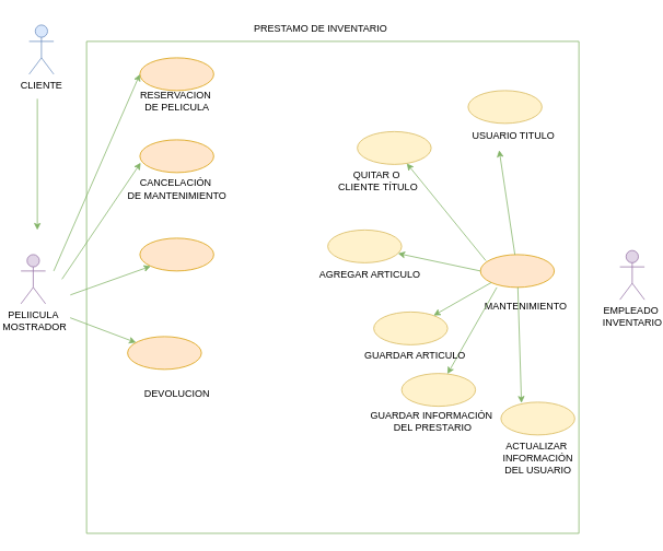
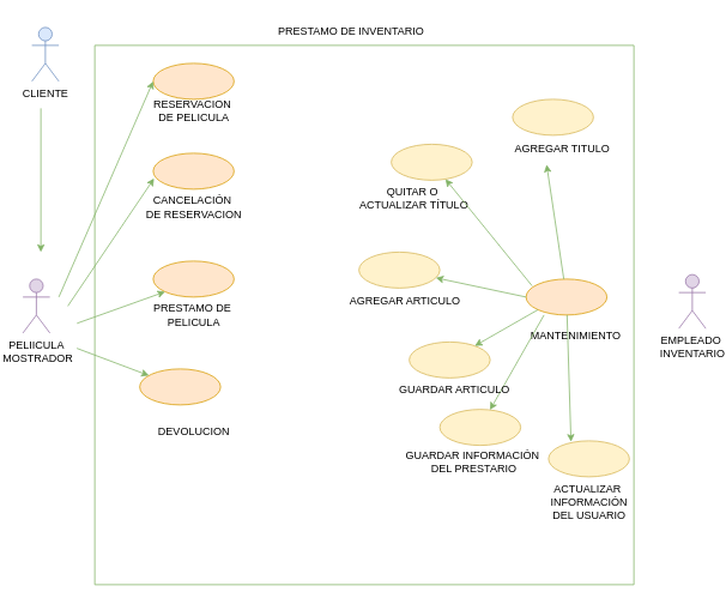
  <mxCell id="0" />
  <mxCell id="1" parent="0" />
  <mxCell id="2" value="EMPLEADO&amp;nbsp;&lt;div&gt;INVENTARIO&lt;/div&gt;" style="shape=umlActor;verticalLabelPosition=bottom;verticalAlign=top;html=1;outlineConnect=0;fillColor=#e1d5e7;strokeColor=#9673a6;" parent="1" vertex="1"><mxGeometry x="750" y="305" width="30" height="60" as="geometry" /></mxCell>
  <mxCell id="3" value="PELIICULA&lt;div&gt;&amp;nbsp;MOSTRADOR&lt;/div&gt;" style="shape=umlActor;verticalLabelPosition=bottom;verticalAlign=top;html=1;outlineConnect=0;fillColor=#e1d5e7;strokeColor=#9673a6;" parent="1" vertex="1"><mxGeometry x="20" y="310" width="30" height="60" as="geometry" /></mxCell>
  <mxCell id="4" value="" style="swimlane;startSize=0;fillColor=#d5e8d4;strokeColor=#82b366;" parent="1" vertex="1"><mxGeometry x="100" y="50" width="600" height="600" as="geometry" /></mxCell>
  <mxCell id="5" value="" style="ellipse;whiteSpace=wrap;html=1;fillColor=#ffe6cc;strokeColor=#d79b00;" parent="4" vertex="1"><mxGeometry x="480" y="260" width="90" height="40" as="geometry" /></mxCell>
  <mxCell id="6" value="" style="ellipse;whiteSpace=wrap;html=1;fillColor=#fff2cc;strokeColor=#d6b656;" parent="4" vertex="1"><mxGeometry x="465" y="60" width="90" height="40" as="geometry" /></mxCell>
  <mxCell id="7" value="" style="ellipse;whiteSpace=wrap;html=1;fillColor=#ffe6cc;strokeColor=#d79b00;" parent="4" vertex="1"><mxGeometry x="65" y="240" width="90" height="40" as="geometry" /></mxCell>
+ <mxCell id="8" value="PRESTAMO DE&amp;nbsp;&lt;div&gt;PELICULA&lt;/div&gt;" style="text;html=1;align=center;verticalAlign=middle;resizable=0;points=[];autosize=1;strokeColor=none;fillColor=none;" parent="4" vertex="1"><mxGeometry x="55" y="280" width="110" height="40" as="geometry" /></mxCell>
  <mxCell id="9" value="" style="ellipse;whiteSpace=wrap;html=1;fillColor=#ffe6cc;strokeColor=#d79b00;" parent="4" vertex="1"><mxGeometry x="50" y="360" width="90" height="40" as="geometry" /></mxCell>
  <mxCell id="10" value="&lt;font style=&quot;vertical-align: inherit;&quot;&gt;&lt;font style=&quot;vertical-align: inherit;&quot;&gt;&lt;font style=&quot;vertical-align: inherit;&quot;&gt;&lt;font style=&quot;vertical-align: inherit;&quot;&gt;AGREGAR ARTICULO&lt;/font&gt;&lt;/font&gt;&lt;/font&gt;&lt;/font&gt;" style="text;html=1;align=center;verticalAlign=middle;resizable=0;points=[];autosize=1;strokeColor=none;fillColor=none;" parent="4" vertex="1"><mxGeometry x="270" y="270" width="150" height="30" as="geometry" /></mxCell>
- <mxCell id="11" value="&lt;font style=&quot;vertical-align: inherit;&quot;&gt;&lt;font style=&quot;vertical-align: inherit;&quot;&gt;&lt;font style=&quot;vertical-align: inherit;&quot;&gt;&lt;font style=&quot;vertical-align: inherit;&quot;&gt;&lt;font style=&quot;vertical-align: inherit;&quot;&gt;&lt;font style=&quot;vertical-align: inherit;&quot;&gt;QUITAR O&amp;nbsp;&lt;/font&gt;&lt;/font&gt;&lt;/font&gt;&lt;/font&gt;&lt;/font&gt;&lt;/font&gt;&lt;div&gt;&lt;font style=&quot;vertical-align: inherit;&quot;&gt;&lt;font style=&quot;vertical-align: inherit;&quot;&gt;&lt;font style=&quot;vertical-align: inherit;&quot;&gt;&lt;font style=&quot;vertical-align: inherit;&quot;&gt;CLIENTE&amp;nbsp;&lt;/font&gt;&lt;/font&gt;&lt;/font&gt;&lt;/font&gt;&lt;span style=&quot;background-color: transparent; color: light-dark(rgb(0, 0, 0), rgb(255, 255, 255));&quot;&gt;&lt;font style=&quot;vertical-align: inherit;&quot;&gt;&lt;font style=&quot;vertical-align: inherit;&quot;&gt;TÍTULO&lt;/font&gt;&lt;/font&gt;&lt;/span&gt;&lt;/div&gt;" style="text;html=1;align=center;verticalAlign=middle;resizable=0;points=[];autosize=1;strokeColor=none;fillColor=none;" parent="4" vertex="1"><mxGeometry x="285" y="150" width="140" height="40" as="geometry" /></mxCell>
+ <mxCell id="11" value="&lt;font style=&quot;vertical-align: inherit;&quot;&gt;&lt;font style=&quot;vertical-align: inherit;&quot;&gt;&lt;font style=&quot;vertical-align: inherit;&quot;&gt;&lt;font style=&quot;vertical-align: inherit;&quot;&gt;&lt;font style=&quot;vertical-align: inherit;&quot;&gt;&lt;font style=&quot;vertical-align: inherit;&quot;&gt;QUITAR O&amp;nbsp;&lt;/font&gt;&lt;/font&gt;&lt;/font&gt;&lt;/font&gt;&lt;/font&gt;&lt;/font&gt;&lt;div&gt;&lt;font style=&quot;vertical-align: inherit;&quot;&gt;&lt;font style=&quot;vertical-align: inherit;&quot;&gt;&lt;font style=&quot;vertical-align: inherit;&quot;&gt;&lt;font style=&quot;vertical-align: inherit;&quot;&gt;ACTUALIZAR&amp;nbsp;&lt;/font&gt;&lt;/font&gt;&lt;/font&gt;&lt;/font&gt;&lt;span style=&quot;background-color: transparent; color: light-dark(rgb(0, 0, 0), rgb(255, 255, 255));&quot;&gt;&lt;font style=&quot;vertical-align: inherit;&quot;&gt;&lt;font style=&quot;vertical-align: inherit;&quot;&gt;TÍTULO&lt;/font&gt;&lt;/font&gt;&lt;/span&gt;&lt;/div&gt;" style="text;html=1;align=center;verticalAlign=middle;resizable=0;points=[];autosize=1;strokeColor=none;fillColor=none;" parent="4" vertex="1"><mxGeometry x="285" y="150" width="140" height="40" as="geometry" /></mxCell>
  <mxCell id="12" value="" style="ellipse;whiteSpace=wrap;html=1;fillColor=#fff2cc;strokeColor=#d6b656;" parent="4" vertex="1"><mxGeometry x="330" y="110" width="90" height="40" as="geometry" /></mxCell>
  <mxCell id="13" value="" style="ellipse;whiteSpace=wrap;html=1;fillColor=#fff2cc;strokeColor=#d6b656;" parent="4" vertex="1"><mxGeometry x="294" y="230" width="90" height="40" as="geometry" /></mxCell>
  <mxCell id="14" value="" style="ellipse;whiteSpace=wrap;html=1;fillColor=#fff2cc;strokeColor=#d6b656;" parent="4" vertex="1"><mxGeometry x="350" y="330" width="90" height="40" as="geometry" /></mxCell>
  <mxCell id="15" value="" style="endArrow=classic;html=1;rounded=0;fillColor=#d5e8d4;strokeColor=#82b366;entryX=0;entryY=1;entryDx=0;entryDy=0;" parent="4" target="7" edge="1"><mxGeometry width="50" height="50" relative="1" as="geometry"><mxPoint x="-19.76" y="309.22" as="sourcePoint" /><mxPoint x="50.0" y="336.782" as="targetPoint" /><Array as="points" /></mxGeometry></mxCell>
  <mxCell id="16" value="&lt;font style=&quot;vertical-align: inherit;&quot;&gt;&lt;font style=&quot;vertical-align: inherit;&quot;&gt;MANTENIMIENTO&lt;/font&gt;&lt;/font&gt;" style="text;html=1;align=center;verticalAlign=middle;resizable=0;points=[];autosize=1;strokeColor=none;fillColor=none;" parent="4" vertex="1"><mxGeometry x="475" y="308" width="120" height="30" as="geometry" /></mxCell>
- <mxCell id="17" value="&lt;font style=&quot;vertical-align: inherit;&quot;&gt;&lt;font style=&quot;vertical-align: inherit;&quot;&gt;&lt;font style=&quot;vertical-align: inherit;&quot;&gt;&lt;font style=&quot;vertical-align: inherit;&quot;&gt;CANCELACIÓN&amp;nbsp;&lt;/font&gt;&lt;/font&gt;&lt;/font&gt;&lt;/font&gt;&lt;div&gt;&lt;font style=&quot;vertical-align: inherit;&quot;&gt;&lt;font style=&quot;vertical-align: inherit;&quot;&gt;DE MANTENIMIENTO&lt;/font&gt;&lt;/font&gt;&lt;/div&gt;" style="text;html=1;align=center;verticalAlign=middle;resizable=0;points=[];autosize=1;strokeColor=none;fillColor=none;" parent="4" vertex="1"><mxGeometry x="45" y="160" width="130" height="40" as="geometry" /></mxCell>
+ <mxCell id="17" value="&lt;font style=&quot;vertical-align: inherit;&quot;&gt;&lt;font style=&quot;vertical-align: inherit;&quot;&gt;&lt;font style=&quot;vertical-align: inherit;&quot;&gt;&lt;font style=&quot;vertical-align: inherit;&quot;&gt;CANCELACIÓN&amp;nbsp;&lt;/font&gt;&lt;/font&gt;&lt;/font&gt;&lt;/font&gt;&lt;div&gt;&lt;font style=&quot;vertical-align: inherit;&quot;&gt;&lt;font style=&quot;vertical-align: inherit;&quot;&gt;DE RESERVACION&lt;/font&gt;&lt;/font&gt;&lt;/div&gt;" style="text;html=1;align=center;verticalAlign=middle;resizable=0;points=[];autosize=1;strokeColor=none;fillColor=none;" parent="4" vertex="1"><mxGeometry x="45" y="160" width="130" height="40" as="geometry" /></mxCell>
  <mxCell id="18" value="" style="ellipse;whiteSpace=wrap;html=1;fillColor=#fff2cc;strokeColor=#d6b656;" parent="4" vertex="1"><mxGeometry x="505" y="440" width="90" height="40" as="geometry" /></mxCell>
  <mxCell id="19" value="&lt;font style=&quot;vertical-align: inherit;&quot;&gt;&lt;font style=&quot;vertical-align: inherit;&quot;&gt;&lt;font style=&quot;vertical-align: inherit;&quot;&gt;&lt;font style=&quot;vertical-align: inherit;&quot;&gt;&lt;font style=&quot;vertical-align: inherit;&quot;&gt;&lt;font style=&quot;vertical-align: inherit;&quot;&gt;&lt;font style=&quot;vertical-align: inherit;&quot;&gt;&lt;font style=&quot;vertical-align: inherit;&quot;&gt;&lt;font style=&quot;vertical-align: inherit;&quot;&gt;&lt;font style=&quot;vertical-align: inherit;&quot;&gt;&lt;font style=&quot;vertical-align: inherit;&quot;&gt;&lt;font style=&quot;vertical-align: inherit;&quot;&gt;ACTUALIZAR&amp;nbsp;&lt;/font&gt;&lt;/font&gt;&lt;/font&gt;&lt;/font&gt;&lt;/font&gt;&lt;/font&gt;&lt;/font&gt;&lt;/font&gt;&lt;/font&gt;&lt;/font&gt;&lt;/font&gt;&lt;/font&gt;&lt;div&gt;&lt;font style=&quot;vertical-align: inherit;&quot;&gt;&lt;font style=&quot;vertical-align: inherit;&quot;&gt;&lt;font style=&quot;vertical-align: inherit;&quot;&gt;&lt;font style=&quot;vertical-align: inherit;&quot;&gt;&lt;font style=&quot;vertical-align: inherit;&quot;&gt;&lt;font style=&quot;vertical-align: inherit;&quot;&gt;&lt;font style=&quot;vertical-align: inherit;&quot;&gt;&lt;font style=&quot;vertical-align: inherit;&quot;&gt;&lt;font style=&quot;vertical-align: inherit;&quot;&gt;&lt;font style=&quot;vertical-align: inherit;&quot;&gt;INFORMACIÓN&lt;/font&gt;&lt;/font&gt;&lt;/font&gt;&lt;/font&gt;&lt;/font&gt;&lt;/font&gt;&lt;/font&gt;&lt;/font&gt;&lt;/font&gt;&lt;/font&gt;&lt;div&gt;&lt;span style=&quot;background-color: transparent; color: light-dark(rgb(0, 0, 0), rgb(255, 255, 255));&quot;&gt;&lt;font style=&quot;vertical-align: inherit;&quot;&gt;&lt;font style=&quot;vertical-align: inherit;&quot;&gt;&lt;font style=&quot;vertical-align: inherit;&quot;&gt;&lt;font style=&quot;vertical-align: inherit;&quot;&gt;&lt;font style=&quot;vertical-align: inherit;&quot;&gt;&lt;font style=&quot;vertical-align: inherit;&quot;&gt;DEL USUARIO&lt;/font&gt;&lt;/font&gt;&lt;/font&gt;&lt;/font&gt;&lt;/font&gt;&lt;/font&gt;&lt;/span&gt;&lt;/div&gt;&lt;div&gt;&lt;div&gt;&lt;div&gt;&lt;font style=&quot;vertical-align: inherit;&quot;&gt;&lt;font style=&quot;vertical-align: inherit;&quot;&gt;&lt;br&gt;&lt;/font&gt;&lt;/font&gt;&lt;/div&gt;&lt;/div&gt;&lt;/div&gt;&lt;/div&gt;" style="text;html=1;align=center;verticalAlign=middle;resizable=0;points=[];autosize=1;strokeColor=none;fillColor=none;" parent="4" vertex="1"><mxGeometry x="495" y="480" width="110" height="70" as="geometry" /></mxCell>
  <mxCell id="20" value="" style="endArrow=classic;html=1;rounded=0;fillColor=#d5e8d4;strokeColor=#82b366;entryX=0.278;entryY=0.025;entryDx=0;entryDy=0;entryPerimeter=0;" parent="4" source="5" edge="1" target="18"><mxGeometry width="50" height="50" relative="1" as="geometry"><mxPoint x="630" y="290" as="sourcePoint" /><mxPoint x="510" y="410" as="targetPoint" /></mxGeometry></mxCell>
  <mxCell id="21" value="" style="ellipse;whiteSpace=wrap;html=1;fillColor=#ffe6cc;strokeColor=#d79b00;" parent="4" vertex="1"><mxGeometry x="65" y="20" width="90" height="40" as="geometry" /></mxCell>
  <mxCell id="22" value="" style="ellipse;whiteSpace=wrap;html=1;fillColor=#ffe6cc;strokeColor=#d79b00;" parent="4" vertex="1"><mxGeometry x="65" y="120" width="90" height="40" as="geometry" /></mxCell>
  <mxCell id="23" value="" style="endArrow=classic;html=1;rounded=0;fillColor=#d5e8d4;strokeColor=#82b366;entryX=0;entryY=0.5;entryDx=0;entryDy=0;" parent="4" target="21" edge="1"><mxGeometry width="50" height="50" relative="1" as="geometry"><mxPoint x="-40" y="280" as="sourcePoint" /><mxPoint x="59.568" y="158.787" as="targetPoint" /></mxGeometry></mxCell>
  <mxCell id="24" value="&lt;font style=&quot;vertical-align: inherit;&quot;&gt;&lt;font style=&quot;vertical-align: inherit;&quot;&gt;&lt;font style=&quot;vertical-align: inherit;&quot;&gt;&lt;font style=&quot;vertical-align: inherit;&quot;&gt;RESERVACION&amp;nbsp;&lt;/font&gt;&lt;/font&gt;&lt;/font&gt;&lt;/font&gt;&lt;div&gt;&lt;font style=&quot;vertical-align: inherit;&quot;&gt;&lt;font style=&quot;vertical-align: inherit;&quot;&gt;DE PELICULA&lt;/font&gt;&lt;/font&gt;&lt;div&gt;&lt;font style=&quot;vertical-align: inherit;&quot;&gt;&lt;font style=&quot;vertical-align: inherit;&quot;&gt;&lt;br&gt;&lt;/font&gt;&lt;/font&gt;&lt;/div&gt;&lt;/div&gt;" style="text;html=1;align=center;verticalAlign=middle;resizable=0;points=[];autosize=1;strokeColor=none;fillColor=none;" parent="4" vertex="1"><mxGeometry x="55" y="50" width="110" height="60" as="geometry" /></mxCell>
  <mxCell id="25" value="&lt;font style=&quot;vertical-align: inherit;&quot;&gt;&lt;font style=&quot;vertical-align: inherit;&quot;&gt;DEVOLUCION&lt;/font&gt;&lt;/font&gt;" style="text;html=1;align=center;verticalAlign=middle;resizable=0;points=[];autosize=1;strokeColor=none;fillColor=none;" parent="4" vertex="1"><mxGeometry x="60" y="415" width="100" height="30" as="geometry" /></mxCell>
  <mxCell id="26" value="" style="endArrow=classic;html=1;rounded=0;exitX=0.074;exitY=0.188;exitDx=0;exitDy=0;exitPerimeter=0;fillColor=#d5e8d4;strokeColor=#82b366;" parent="4" source="5" target="12" edge="1"><mxGeometry width="50" height="50" relative="1" as="geometry"><mxPoint x="500" y="270" as="sourcePoint" /><mxPoint x="550" y="220" as="targetPoint" /></mxGeometry></mxCell>
  <mxCell id="27" value="" style="endArrow=classic;html=1;rounded=0;exitX=0;exitY=0.5;exitDx=0;exitDy=0;fillColor=#d5e8d4;strokeColor=#82b366;" parent="4" source="5" target="13" edge="1"><mxGeometry width="50" height="50" relative="1" as="geometry"><mxPoint x="480" y="290" as="sourcePoint" /><mxPoint x="540" y="240" as="targetPoint" /></mxGeometry></mxCell>
  <mxCell id="28" value="" style="endArrow=classic;html=1;rounded=0;exitX=0;exitY=1;exitDx=0;exitDy=0;fillColor=#d5e8d4;strokeColor=#82b366;" parent="4" source="5" target="14" edge="1"><mxGeometry width="50" height="50" relative="1" as="geometry"><mxPoint x="490" y="300" as="sourcePoint" /><mxPoint x="540" y="250" as="targetPoint" /></mxGeometry></mxCell>
- <mxCell id="29" value="&lt;font style=&quot;vertical-align: inherit;&quot;&gt;&lt;font style=&quot;vertical-align: inherit;&quot;&gt;USUARIO TITULO&lt;/font&gt;&lt;/font&gt;" style="text;html=1;align=center;verticalAlign=middle;resizable=0;points=[];autosize=1;strokeColor=none;fillColor=none;" parent="4" vertex="1"><mxGeometry x="455" y="100" width="130" height="30" as="geometry" /></mxCell>
+ <mxCell id="29" value="&lt;font style=&quot;vertical-align: inherit;&quot;&gt;&lt;font style=&quot;vertical-align: inherit;&quot;&gt;AGREGAR TITULO&lt;/font&gt;&lt;/font&gt;" style="text;html=1;align=center;verticalAlign=middle;resizable=0;points=[];autosize=1;strokeColor=none;fillColor=none;" parent="4" vertex="1"><mxGeometry x="455" y="100" width="130" height="30" as="geometry" /></mxCell>
  <mxCell id="30" value="" style="ellipse;whiteSpace=wrap;html=1;fillColor=#fff2cc;strokeColor=#d6b656;" vertex="1" parent="4"><mxGeometry x="384" y="405" width="90" height="40" as="geometry" /></mxCell>
  <mxCell id="31" value="" style="endArrow=classic;html=1;rounded=0;exitX=0.222;exitY=1;exitDx=0;exitDy=0;exitPerimeter=0;fillColor=#d5e8d4;strokeColor=#82b366;" edge="1" parent="4" source="5" target="30"><mxGeometry width="50" height="50" relative="1" as="geometry"><mxPoint x="450" y="370" as="sourcePoint" /><mxPoint x="500" y="320" as="targetPoint" /></mxGeometry></mxCell>
  <mxCell id="32" value="&lt;font style=&quot;vertical-align: inherit;&quot;&gt;&lt;font style=&quot;vertical-align: inherit;&quot;&gt;&lt;font style=&quot;vertical-align: inherit;&quot;&gt;&lt;font style=&quot;vertical-align: inherit;&quot;&gt;&lt;font style=&quot;vertical-align: inherit;&quot;&gt;&lt;font style=&quot;vertical-align: inherit;&quot;&gt;GUARDAR ARTICULO&lt;/font&gt;&lt;/font&gt;&lt;/font&gt;&lt;/font&gt;&lt;/font&gt;&lt;/font&gt;" style="text;html=1;align=center;verticalAlign=middle;resizable=0;points=[];autosize=1;strokeColor=none;fillColor=none;" parent="1" vertex="1"><mxGeometry x="435" y="418" width="130" height="30" as="geometry" /></mxCell>
  <mxCell id="33" value="" style="endArrow=classic;html=1;rounded=0;entryX=0.592;entryY=1.067;entryDx=0;entryDy=0;entryPerimeter=0;fillColor=#d5e8d4;strokeColor=#82b366;" parent="1" source="5" edge="1"><mxGeometry width="50" height="50" relative="1" as="geometry"><mxPoint x="730" y="340" as="sourcePoint" /><mxPoint x="602.88" y="182.68" as="targetPoint" /></mxGeometry></mxCell>
  <mxCell id="34" value="CLIENTE" style="shape=umlActor;verticalLabelPosition=bottom;verticalAlign=top;html=1;outlineConnect=0;fillColor=#dae8fc;strokeColor=#6c8ebf;" parent="1" vertex="1"><mxGeometry x="30" y="30" width="30" height="60" as="geometry" /></mxCell>
  <mxCell id="35" value="" style="endArrow=classic;html=1;rounded=0;fillColor=#d5e8d4;strokeColor=#82b366;" parent="1" edge="1"><mxGeometry width="50" height="50" relative="1" as="geometry"><mxPoint x="40" y="120" as="sourcePoint" /><mxPoint x="40" y="280" as="targetPoint" /></mxGeometry></mxCell>
  <mxCell id="36" value="" style="endArrow=classic;html=1;rounded=0;fillColor=#d5e8d4;strokeColor=#82b366;entryX=0.011;entryY=0.7;entryDx=0;entryDy=0;entryPerimeter=0;" parent="1" target="22" edge="1"><mxGeometry width="50" height="50" relative="1" as="geometry"><mxPoint x="70" y="340" as="sourcePoint" /><mxPoint x="120" y="290" as="targetPoint" /></mxGeometry></mxCell>
  <mxCell id="37" value="PRESTAMO DE INVENTARIO" style="text;html=1;align=center;verticalAlign=middle;resizable=0;points=[];autosize=1;strokeColor=none;fillColor=none;" parent="1" vertex="1"><mxGeometry x="300" y="20" width="170" height="30" as="geometry" /></mxCell>
  <mxCell id="38" value="" style="endArrow=classic;html=1;rounded=0;fillColor=#d5e8d4;strokeColor=#82b366;" parent="1" target="9" edge="1"><mxGeometry width="50" height="50" relative="1" as="geometry"><mxPoint x="80" y="387.03" as="sourcePoint" /><mxPoint x="150" y="370" as="targetPoint" /><Array as="points"><mxPoint x="80" y="387.03" /></Array></mxGeometry></mxCell>
  <mxCell id="39" value="GUARDAR INFORMACIÓN&lt;div&gt;&amp;nbsp;DEL PRESTARIO&lt;/div&gt;" style="text;html=1;align=center;verticalAlign=middle;resizable=0;points=[];autosize=1;strokeColor=none;fillColor=none;" vertex="1" parent="1"><mxGeometry x="435" y="493" width="170" height="40" as="geometry" /></mxCell>
